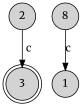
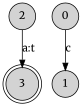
  digraph {
    fontname=Merriweather
    rankdir=TB
    node [fontname=Merriweather shape=circle style=filled]
    edge [fontname=Merriweather]
    3 [shape=doublecircle]
-   0 [label=8]
+   0
    1
    2
    0 -> 1 [label="c "]
-   2 -> 3 [label="c "]
+   2 -> 3 [label="a:t "]
  }
